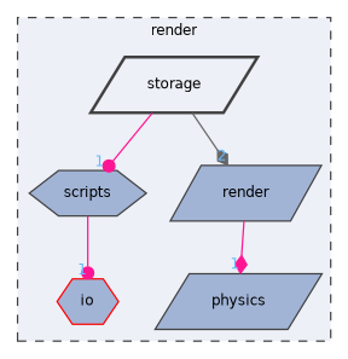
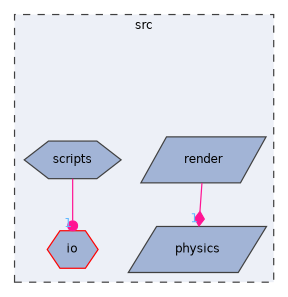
  digraph {
    compound=true
    node [color=grey25 fillcolor="#a2b4d6" fontname=Helvetica fontsize=10 shape=parallelogram style=filled]
    edge [arrowhead=dot color=deeppink fontcolor=steelblue1 fontname=Helvetica fontsize=10 headlabel=1 labeldistance=1.5 labelfontname=Helvetica labelfontsize=10]
    n1 [height=0.2 label=scripts shape=hexagon width=0.4]
    n2 [height=0.2 label=physics width=0.4]
    n3 [color=red height=0.2 label=io shape=hexagon width=0.4]
    n4 [height=0.2 label=render width=0.4]
-   n5 [fillcolor="#edf0f7" height=0.2 label=storage style="filled,bold" width=0.4]
    subgraph cluster_1 {
      bgcolor="#edf0f7"
      fontname=Helvetica
      fontsize=10
-     label=render
+     label=src
      pencolor=grey25
      style="filled,dashed"
      n1
      n2
      n3
      n4
-     n5
    }
    n1 -> n3
    n4 -> n2 [arrowhead=diamond]
-   n5 -> n1
-   n5 -> n4 [arrowhead=diamond color=gray40 headlabel=2]
  }
